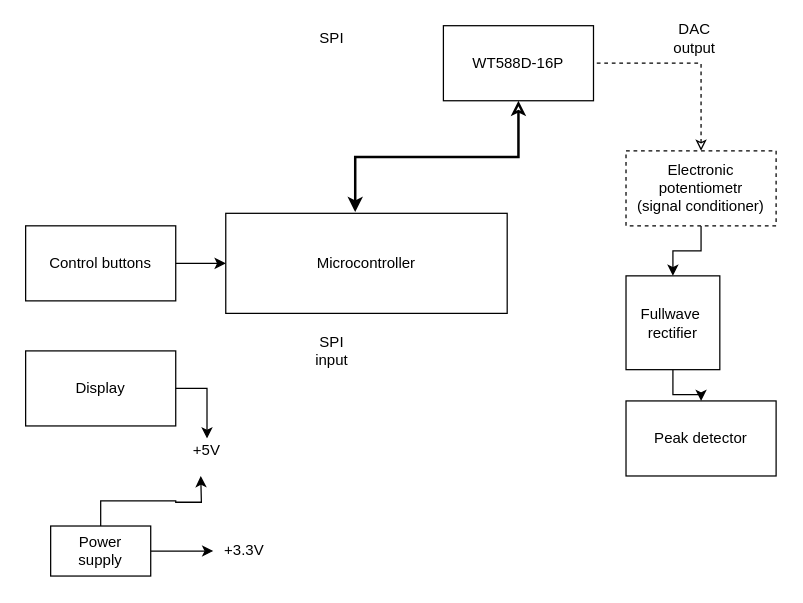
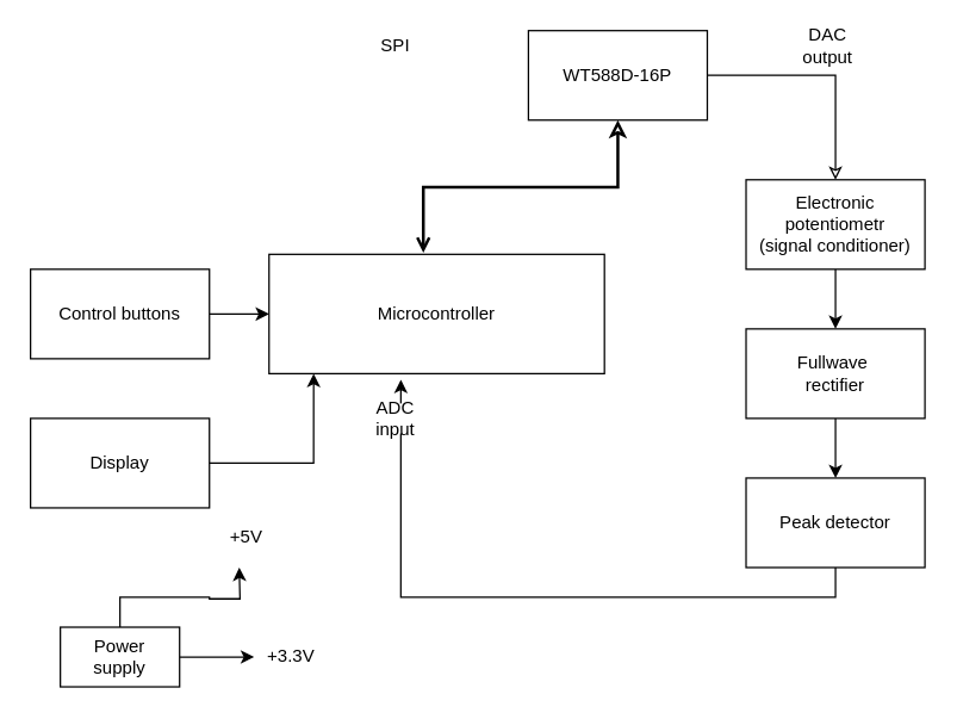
  <mxCell id="0" />
  <mxCell id="1" parent="0" />
  <mxCell id="2" value="Microcontroller" style="rounded=0;whiteSpace=wrap;html=1;" vertex="1" parent="1"><mxGeometry x="180" y="170" width="225" height="80" as="geometry" /></mxCell>
- <mxCell id="3" style="edgeStyle=orthogonalEdgeStyle;rounded=0;orthogonalLoop=1;jettySize=auto;html=1;entryX=0.46;entryY=-0.012;entryDx=0;entryDy=0;entryPerimeter=0;strokeWidth=2;startArrow=classic;startFill=0;" edge="1" parent="1" source="4" target="2"><mxGeometry relative="1" as="geometry"><mxPoint x="250" y="50" as="targetPoint" /></mxGeometry></mxCell>
+ <mxCell id="3" style="edgeStyle=orthogonalEdgeStyle;rounded=0;orthogonalLoop=1;jettySize=auto;html=1;entryX=0.46;entryY=-0.012;entryDx=0;entryDy=0;entryPerimeter=0;strokeWidth=2;startArrow=classic;startFill=0;endArrow=open;" edge="1" parent="1" source="4" target="2"><mxGeometry relative="1" as="geometry"><mxPoint x="250" y="50" as="targetPoint" /></mxGeometry></mxCell>
  <mxCell id="4" value="WT588D-16P" style="rounded=0;whiteSpace=wrap;html=1;" vertex="1" parent="1"><mxGeometry x="354" y="20" width="120" height="60" as="geometry" /></mxCell>
  <mxCell id="5" value="SPI" style="rounded=0;whiteSpace=wrap;html=1;strokeColor=none;" vertex="1" parent="1"><mxGeometry x="250" y="20" width="30" height="20" as="geometry" /></mxCell>
- <mxCell id="6" style="edgeStyle=orthogonalEdgeStyle;rounded=0;orthogonalLoop=1;jettySize=auto;html=1;exitX=0.5;exitY=0;exitDx=0;exitDy=0;entryX=1;entryY=0.5;entryDx=0;entryDy=0;endArrow=none;endFill=0;startArrow=classic;startFill=0;dashed=1;" edge="1" parent="1" source="8" target="4"><mxGeometry relative="1" as="geometry"><mxPoint x="560" y="50" as="targetPoint" /></mxGeometry></mxCell>
+ <mxCell id="6" style="edgeStyle=orthogonalEdgeStyle;rounded=0;orthogonalLoop=1;jettySize=auto;html=1;exitX=0.5;exitY=0;exitDx=0;exitDy=0;entryX=1;entryY=0.5;entryDx=0;entryDy=0;endArrow=none;endFill=0;startArrow=classic;startFill=0;" edge="1" parent="1" source="8" target="4"><mxGeometry relative="1" as="geometry"><mxPoint x="560" y="50" as="targetPoint" /></mxGeometry></mxCell>
  <mxCell id="7" style="edgeStyle=orthogonalEdgeStyle;rounded=0;orthogonalLoop=1;jettySize=auto;html=1;exitX=0.5;exitY=1;exitDx=0;exitDy=0;entryX=0.5;entryY=0;entryDx=0;entryDy=0;" edge="1" parent="1" source="8" target="11"><mxGeometry relative="1" as="geometry" /></mxCell>
- <mxCell id="8" value="Electronic potentiometr &lt;br&gt;(signal conditioner)" style="rounded=0;whiteSpace=wrap;html=1;dashed=1;" vertex="1" parent="1"><mxGeometry x="500" y="120" width="120" height="60" as="geometry" /></mxCell>
+ <mxCell id="8" value="Electronic potentiometr &lt;br&gt;(signal conditioner)" style="rounded=0;whiteSpace=wrap;html=1;" vertex="1" parent="1"><mxGeometry x="500" y="120" width="120" height="60" as="geometry" /></mxCell>
  <mxCell id="9" value="DAC output" style="rounded=0;whiteSpace=wrap;html=1;strokeColor=none;" vertex="1" parent="1"><mxGeometry x="540" y="20" width="30" height="20" as="geometry" /></mxCell>
  <mxCell id="10" style="edgeStyle=orthogonalEdgeStyle;rounded=0;orthogonalLoop=1;jettySize=auto;html=1;exitX=0.5;exitY=1;exitDx=0;exitDy=0;" edge="1" parent="1" source="11" target="12"><mxGeometry relative="1" as="geometry" /></mxCell>
- <mxCell id="11" value="Fullwave&amp;nbsp;&lt;br&gt;rectifier" style="rounded=0;whiteSpace=wrap;html=1;" vertex="1" parent="1"><mxGeometry x="500" y="220" width="75" height="75" as="geometry" /></mxCell>
+ <mxCell id="11" value="Fullwave&amp;nbsp;&lt;br&gt;rectifier" style="rounded=0;whiteSpace=wrap;html=1;" vertex="1" parent="1"><mxGeometry x="500" y="220" width="120" height="60" as="geometry" /></mxCell>
  <mxCell id="12" value="Peak detector" style="rounded=0;whiteSpace=wrap;html=1;" vertex="1" parent="1"><mxGeometry x="500" y="320" width="120" height="60" as="geometry" /></mxCell>
- <mxCell id="14" value="SPI&lt;br&gt;input" style="rounded=0;whiteSpace=wrap;html=1;strokeColor=none;" vertex="1" parent="1"><mxGeometry x="250" y="270" width="30" height="20" as="geometry" /></mxCell>
+ <mxCell id="13" style="edgeStyle=orthogonalEdgeStyle;rounded=0;orthogonalLoop=1;jettySize=auto;html=1;exitX=0.5;exitY=1;exitDx=0;exitDy=0;entryX=0.393;entryY=1.05;entryDx=0;entryDy=0;entryPerimeter=0;" edge="1" parent="1" source="12" target="2"><mxGeometry relative="1" as="geometry" /></mxCell>
+ <mxCell id="14" value="ADC&lt;br&gt;input" style="rounded=0;whiteSpace=wrap;html=1;strokeColor=none;" vertex="1" parent="1"><mxGeometry x="250" y="270" width="30" height="20" as="geometry" /></mxCell>
  <mxCell id="15" style="edgeStyle=orthogonalEdgeStyle;rounded=0;orthogonalLoop=1;jettySize=auto;html=1;exitX=1;exitY=0.5;exitDx=0;exitDy=0;entryX=0;entryY=0.5;entryDx=0;entryDy=0;" edge="1" parent="1" source="16" target="2"><mxGeometry relative="1" as="geometry" /></mxCell>
  <mxCell id="16" value="Control buttons" style="rounded=0;whiteSpace=wrap;html=1;" vertex="1" parent="1"><mxGeometry x="20" y="180" width="120" height="60" as="geometry" /></mxCell>
  <mxCell id="17" value="Display" style="rounded=0;whiteSpace=wrap;html=1;" vertex="1" parent="1"><mxGeometry x="20" y="280" width="120" height="60" as="geometry" /></mxCell>
- <mxCell id="18" style="edgeStyle=orthogonalEdgeStyle;rounded=0;orthogonalLoop=1;jettySize=auto;html=1;" edge="1" parent="1" source="17" target="22"><mxGeometry relative="1" as="geometry" /></mxCell>
+ <mxCell id="18" style="edgeStyle=orthogonalEdgeStyle;rounded=0;orthogonalLoop=1;jettySize=auto;html=1;entryX=0.133;entryY=1;entryDx=0;entryDy=0;entryPerimeter=0;" edge="1" parent="1" source="17" target="2"><mxGeometry relative="1" as="geometry" /></mxCell>
  <mxCell id="19" style="edgeStyle=orthogonalEdgeStyle;rounded=0;orthogonalLoop=1;jettySize=auto;html=1;" edge="1" parent="1" source="21"><mxGeometry relative="1" as="geometry"><mxPoint x="170" y="440" as="targetPoint" /></mxGeometry></mxCell>
  <mxCell id="20" style="edgeStyle=orthogonalEdgeStyle;rounded=0;orthogonalLoop=1;jettySize=auto;html=1;exitX=0.5;exitY=0;exitDx=0;exitDy=0;" edge="1" parent="1" source="21"><mxGeometry relative="1" as="geometry"><mxPoint x="160" y="380" as="targetPoint" /></mxGeometry></mxCell>
  <mxCell id="21" value="Power&lt;br&gt;supply" style="rounded=0;whiteSpace=wrap;html=1;" vertex="1" parent="1"><mxGeometry x="40" y="420" width="80" height="40" as="geometry" /></mxCell>
  <mxCell id="22" value="+5V" style="rounded=0;whiteSpace=wrap;html=1;strokeColor=none;" vertex="1" parent="1"><mxGeometry x="150" y="350" width="30" height="20" as="geometry" /></mxCell>
  <mxCell id="23" value="+3.3V" style="rounded=0;whiteSpace=wrap;html=1;strokeColor=none;" vertex="1" parent="1"><mxGeometry x="180" y="430" width="30" height="20" as="geometry" /></mxCell>
